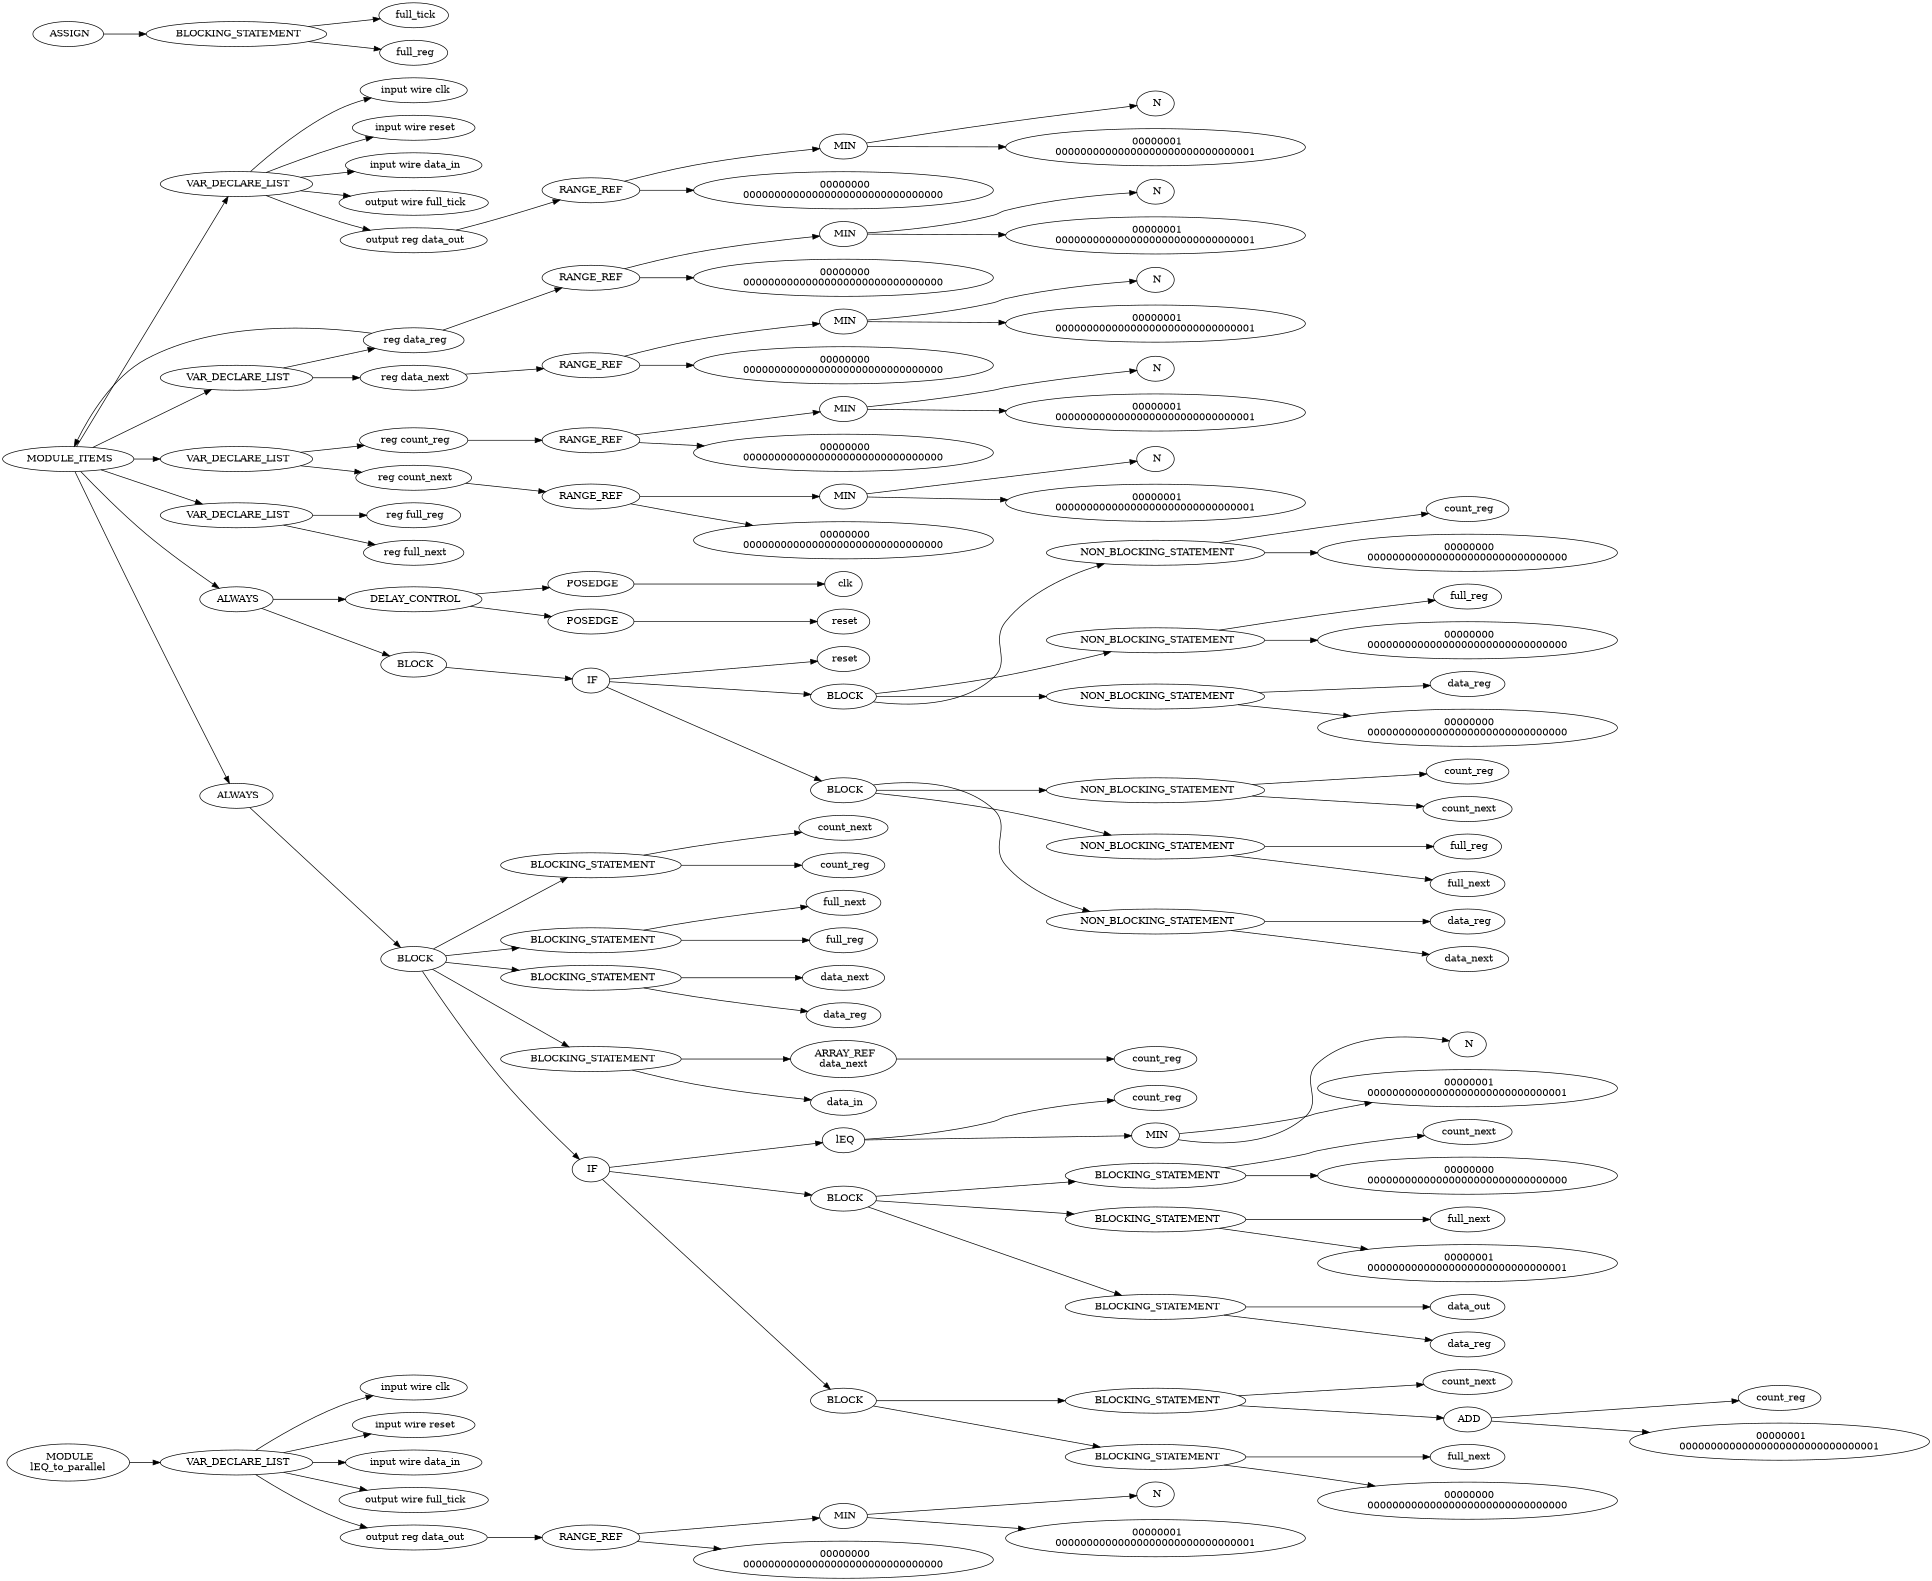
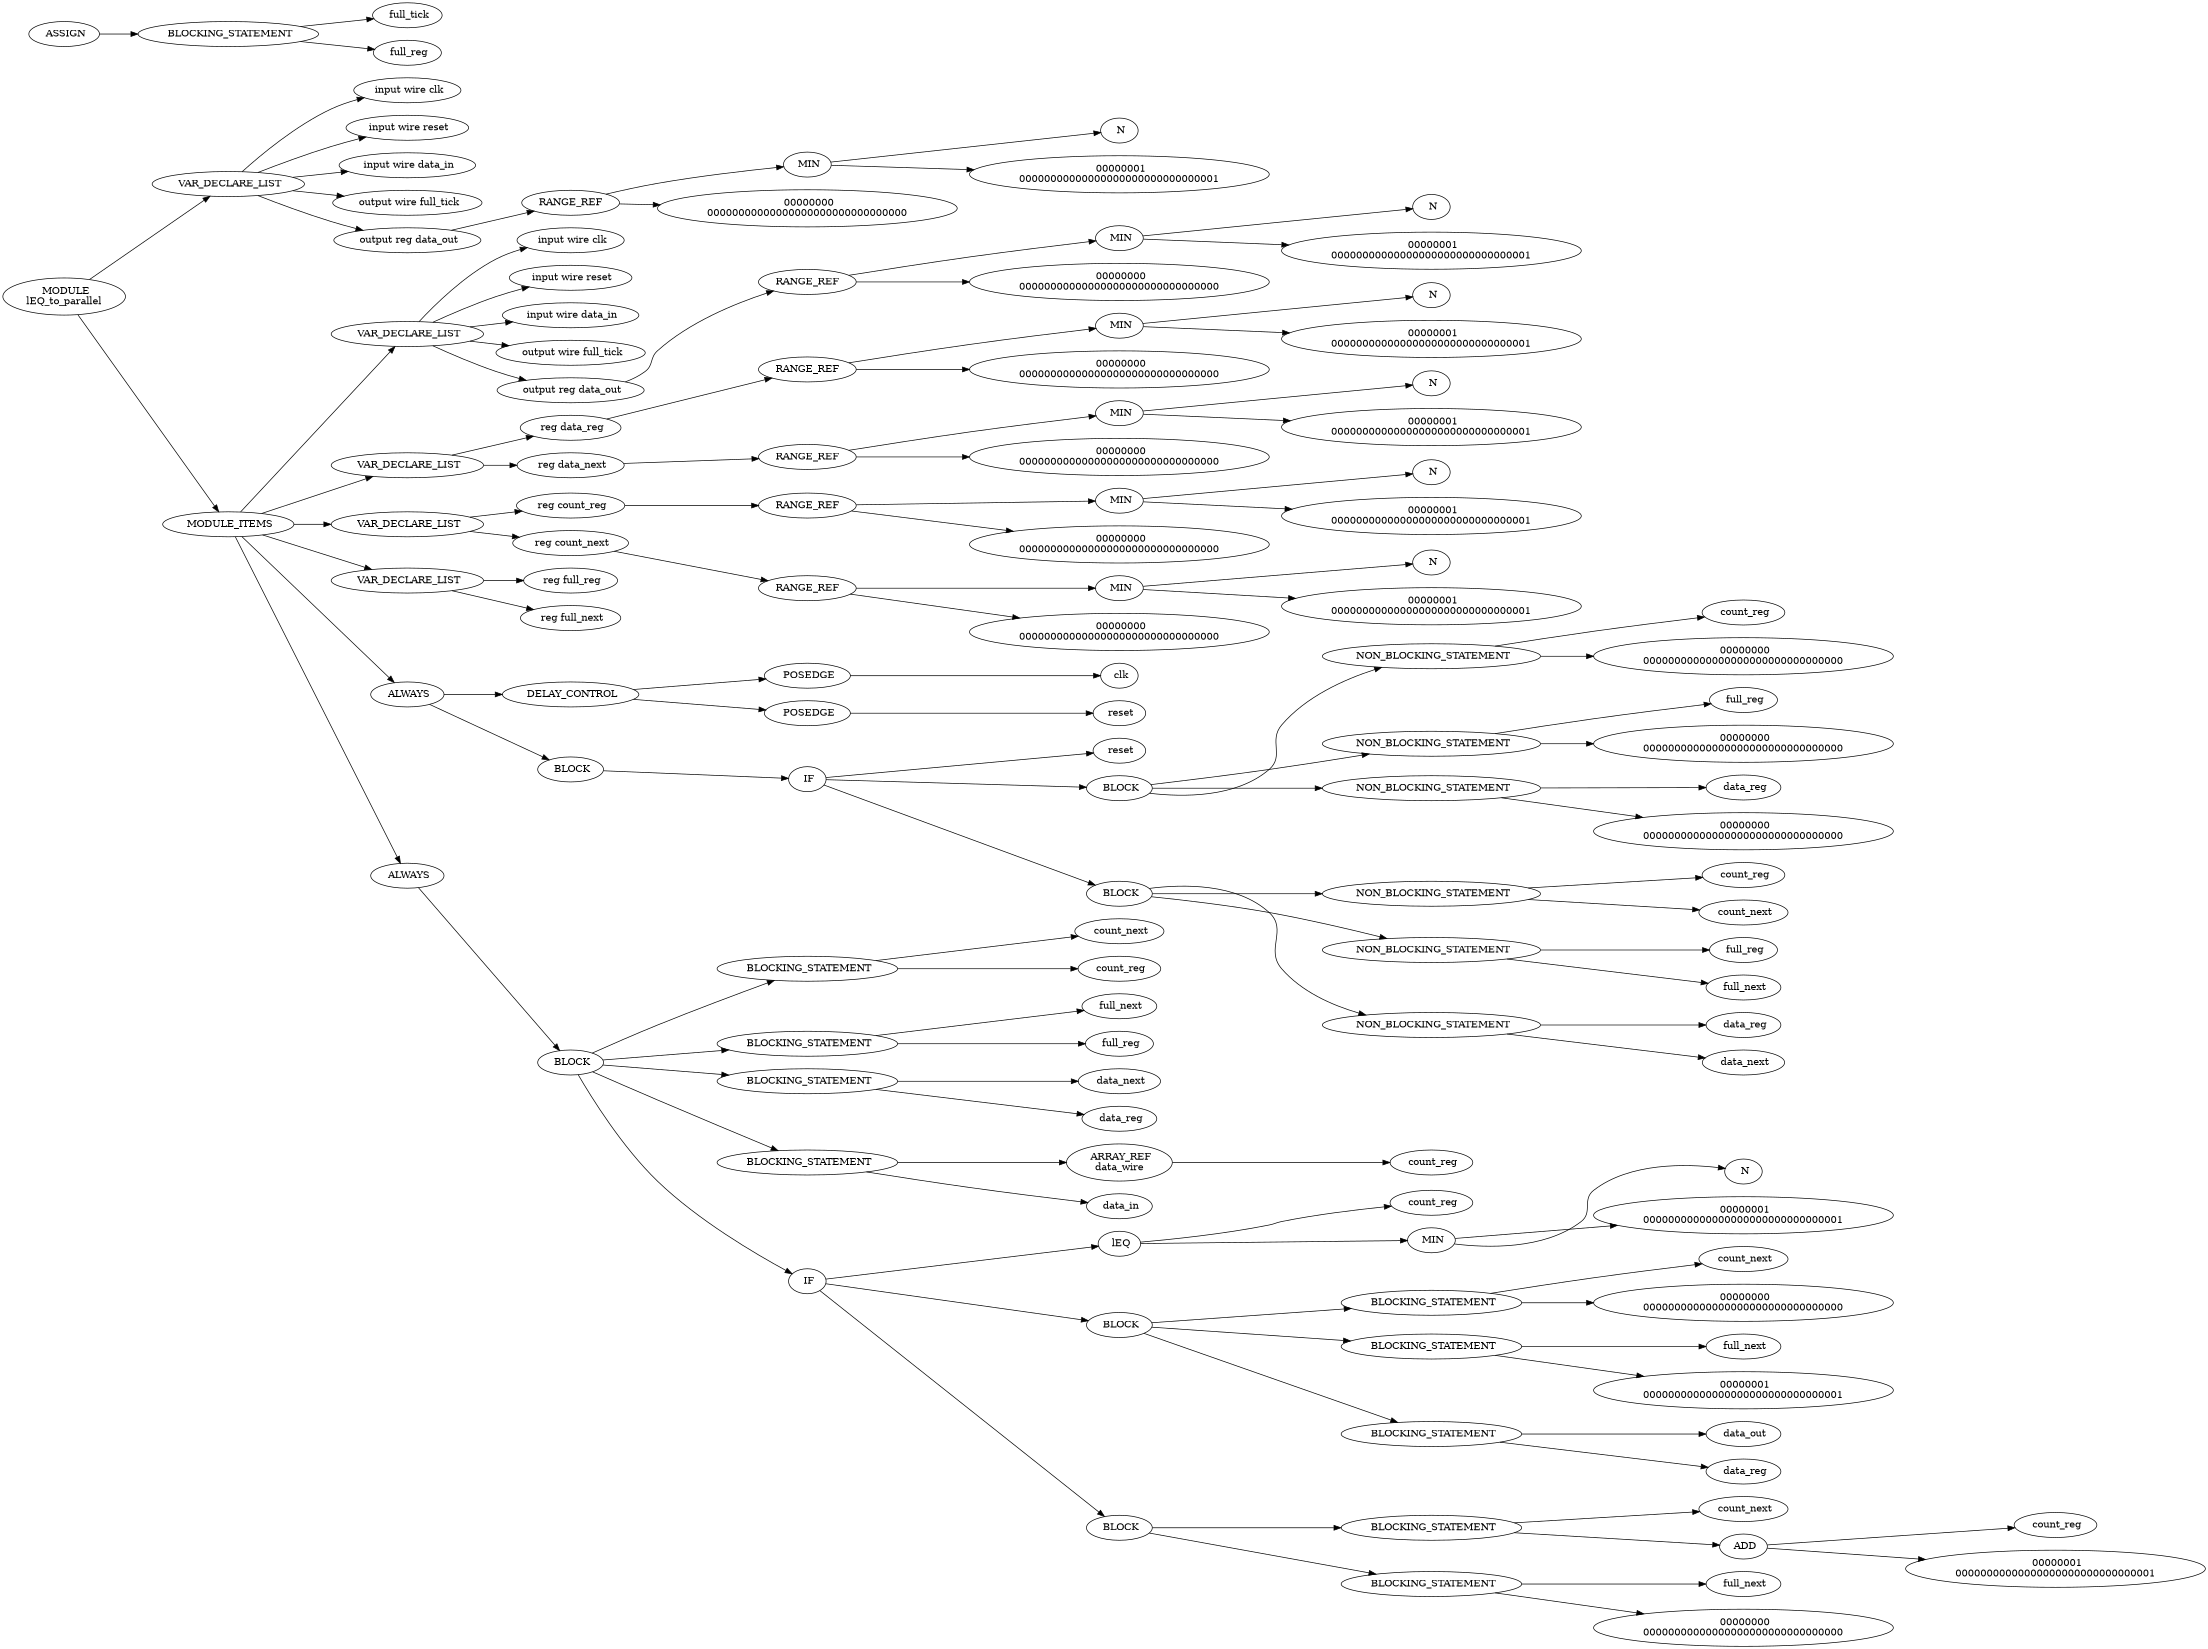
  digraph {
    rankdir=LR
    ranksep=.25
    n1 [label=< MODULE<br/>lEQ_to_parallel>]
    n2 [label=< VAR_DECLARE_LIST>]
    n3 [label=< MODULE_ITEMS>]
    n4 [label=< input wire clk>]
    n5 [label=< input wire reset>]
    n6 [label=< input wire data_in>]
    n7 [label=< output wire full_tick>]
    n8 [label=< output reg data_out>]
    n9 [label=< VAR_DECLARE_LIST>]
    n10 [label=< VAR_DECLARE_LIST>]
    n11 [label=< VAR_DECLARE_LIST>]
    n12 [label=< VAR_DECLARE_LIST>]
    n13 [label=< ALWAYS>]
    n14 [label=< ALWAYS>]
    n15 [label=<RANGE_REF>]
    n16 [label=< MIN>]
    n17 [label=< 00000000<br/>00000000000000000000000000000000>]
    n18 [label=< N>]
    n19 [label=< 00000001<br/>00000000000000000000000000000001>]
    n20 [label=< input wire clk>]
    n21 [label=< input wire reset>]
    n22 [label=< input wire data_in>]
    n23 [label=< output wire full_tick>]
    n24 [label=< output reg data_out>]
    n25 [label=< reg data_reg>]
    n26 [label=< reg data_next>]
    n27 [label=< reg count_reg>]
    n28 [label=< reg count_next>]
    n29 [label=< reg full_reg>]
    n30 [label=< reg full_next>]
    n31 [label=< ASSIGN>]
    n32 [label=< BLOCKING_STATEMENT>]
    n33 [label=< DELAY_CONTROL>]
    n34 [label=< BLOCK>]
    n35 [label=< BLOCK>]
    n36 [label=<RANGE_REF>]
    n37 [label=< MIN>]
    n38 [label=< 00000000<br/>00000000000000000000000000000000>]
    n39 [label=< N>]
    n40 [label=< 00000001<br/>00000000000000000000000000000001>]
    n41 [label=<RANGE_REF>]
    n42 [label=<RANGE_REF>]
    n43 [label=< MIN>]
    n44 [label=< 00000000<br/>00000000000000000000000000000000>]
    n45 [label=< N>]
    n46 [label=< 00000001<br/>00000000000000000000000000000001>]
    n47 [label=< MIN>]
    n48 [label=< 00000000<br/>00000000000000000000000000000000>]
    n49 [label=< N>]
    n50 [label=< 00000001<br/>00000000000000000000000000000001>]
    n51 [label=<RANGE_REF>]
    n52 [label=<RANGE_REF>]
    n53 [label=< MIN>]
    n54 [label=< 00000000<br/>00000000000000000000000000000000>]
    n55 [label=< N>]
    n56 [label=< 00000001<br/>00000000000000000000000000000001>]
    n57 [label=< MIN>]
    n58 [label=< 00000000<br/>00000000000000000000000000000000>]
    n59 [label=< N>]
    n60 [label=< 00000001<br/>00000000000000000000000000000001>]
    n61 [label=< full_tick>]
    n62 [label=< full_reg>]
    n63 [label=< POSEDGE>]
    n64 [label=< POSEDGE>]
    n65 [label=< IF>]
    n66 [label=< clk>]
    n67 [label=< reset>]
    n68 [label=< reset>]
    n69 [label=< BLOCK>]
    n70 [label=< BLOCK>]
    n71 [label=< NON_BLOCKING_STATEMENT>]
    n72 [label=< NON_BLOCKING_STATEMENT>]
    n73 [label=< NON_BLOCKING_STATEMENT>]
    n74 [label=< NON_BLOCKING_STATEMENT>]
    n75 [label=< NON_BLOCKING_STATEMENT>]
    n76 [label=< NON_BLOCKING_STATEMENT>]
    n77 [label=< count_reg>]
    n78 [label=< 00000000<br/>00000000000000000000000000000000>]
    n79 [label=< full_reg>]
    n80 [label=< 00000000<br/>00000000000000000000000000000000>]
    n81 [label=< data_reg>]
    n82 [label=< 00000000<br/>00000000000000000000000000000000>]
    n83 [label=< count_reg>]
    n84 [label=< count_next>]
    n85 [label=< full_reg>]
    n86 [label=< full_next>]
    n87 [label=< data_reg>]
    n88 [label=< data_next>]
    n89 [label=< BLOCKING_STATEMENT>]
    n90 [label=< BLOCKING_STATEMENT>]
    n91 [label=< BLOCKING_STATEMENT>]
    n92 [label=< BLOCKING_STATEMENT>]
    n93 [label=< IF>]
    n94 [label=< count_next>]
    n95 [label=< count_reg>]
    n96 [label=< full_next>]
    n97 [label=< full_reg>]
    n98 [label=< data_next>]
    n99 [label=< data_reg>]
-   n100 [label=< ARRAY_REF<br/>data_next>]
+   n100 [label=< ARRAY_REF<br/>data_wire>]
    n101 [label=< data_in>]
    n102 [label=< lEQ>]
    n103 [label=< BLOCK>]
    n104 [label=< BLOCK>]
    n105 [label=< count_reg>]
    n106 [label=< count_reg>]
    n107 [label=< MIN>]
    n108 [label=< BLOCKING_STATEMENT>]
    n109 [label=< BLOCKING_STATEMENT>]
    n110 [label=< BLOCKING_STATEMENT>]
    n111 [label=< BLOCKING_STATEMENT>]
    n112 [label=< BLOCKING_STATEMENT>]
    n113 [label=< N>]
    n114 [label=< 00000001<br/>00000000000000000000000000000001>]
    n115 [label=< count_next>]
    n116 [label=< 00000000<br/>00000000000000000000000000000000>]
    n117 [label=< full_next>]
    n118 [label=< 00000001<br/>00000000000000000000000000000001>]
    n119 [label=< data_out>]
    n120 [label=< data_reg>]
    n121 [label=< count_next>]
    n122 [label=< ADD>]
    n123 [label=< full_next>]
    n124 [label=< 00000000<br/>00000000000000000000000000000000>]
    n125 [label=< count_reg>]
    n126 [label=< 00000001<br/>00000000000000000000000000000001>]
    n1 -> n2
-   n25 -> n3
+   n1 -> n3
    n2 -> n4
    n2 -> n5
    n2 -> n6
    n2 -> n7
    n2 -> n8
    n3 -> n9
    n3 -> n10
    n3 -> n11
    n3 -> n12
    n3 -> n13
    n3 -> n14
    n8 -> n15
    n9 -> n20
    n9 -> n21
    n9 -> n22
    n9 -> n23
    n9 -> n24
    n10 -> n25
    n10 -> n26
    n11 -> n27
    n11 -> n28
    n12 -> n29
    n12 -> n30
    n13 -> n33
    n13 -> n34
    n14 -> n35
    n15 -> n16
    n15 -> n17
    n16 -> n18
    n16 -> n19
    n24 -> n36
    n25 -> n41
    n26 -> n42
    n27 -> n51
    n28 -> n52
    n31 -> n32
    n32 -> n61
    n32 -> n62
    n33 -> n63
    n33 -> n64
    n34 -> n65
    n35 -> n89
    n35 -> n90
    n35 -> n91
    n35 -> n92
    n35 -> n93
    n36 -> n37
    n36 -> n38
    n37 -> n39
    n37 -> n40
    n41 -> n43
    n41 -> n44
    n42 -> n47
    n42 -> n48
    n43 -> n45
    n43 -> n46
    n47 -> n49
    n47 -> n50
    n51 -> n53
    n51 -> n54
    n52 -> n57
    n52 -> n58
    n53 -> n55
    n53 -> n56
    n57 -> n59
    n57 -> n60
    n63 -> n66
    n64 -> n67
    n65 -> n68
    n65 -> n69
    n65 -> n70
    n69 -> n71
    n69 -> n72
    n69 -> n73
    n70 -> n74
    n70 -> n75
    n70 -> n76
    n71 -> n77
    n71 -> n78
    n72 -> n79
    n72 -> n80
    n73 -> n81
    n73 -> n82
    n74 -> n83
    n74 -> n84
    n75 -> n85
    n75 -> n86
    n76 -> n87
    n76 -> n88
    n89 -> n94
    n89 -> n95
    n90 -> n96
    n90 -> n97
    n91 -> n98
    n91 -> n99
    n92 -> n100
    n92 -> n101
    n93 -> n102
    n93 -> n103
    n93 -> n104
    n100 -> n105
    n102 -> n106
    n102 -> n107
    n103 -> n108
    n103 -> n109
    n103 -> n110
    n104 -> n111
    n104 -> n112
    n107 -> n113
    n107 -> n114
    n108 -> n115
    n108 -> n116
    n109 -> n117
    n109 -> n118
    n110 -> n119
    n110 -> n120
    n111 -> n121
    n111 -> n122
    n112 -> n123
    n112 -> n124
    n122 -> n125
    n122 -> n126
  }
